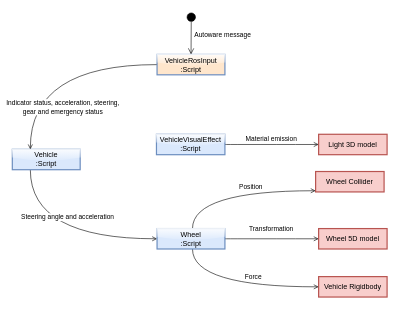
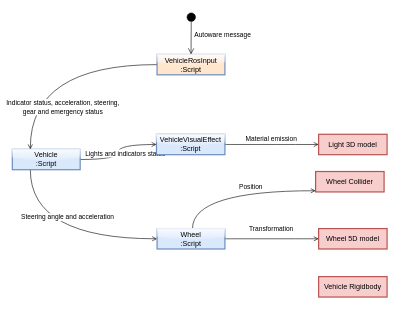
  <mxCell id="0" />
  <mxCell id="1" parent="0" />
  <mxCell id="2" style="edgeStyle=orthogonalEdgeStyle;rounded=0;orthogonalLoop=1;jettySize=auto;html=1;curved=1;endArrow=open;endFill=0;" parent="1" source="6" target="19" edge="1"><mxGeometry relative="1" as="geometry"><Array as="points"><mxPoint x="50" y="397" /></Array></mxGeometry></mxCell>
  <mxCell id="3" value="Steering angle and acceleration" style="edgeLabel;html=1;align=center;verticalAlign=middle;resizable=0;points=[];" parent="2" vertex="1" connectable="0"><mxGeometry x="0.348" y="-34" relative="1" as="geometry"><mxPoint x="-44" y="-71" as="offset" /></mxGeometry></mxCell>
+ <mxCell id="4" style="edgeStyle=orthogonalEdgeStyle;rounded=0;orthogonalLoop=1;jettySize=auto;html=1;curved=1;endArrow=open;endFill=0;" parent="1" source="6" target="12" edge="1"><mxGeometry relative="1" as="geometry" /></mxCell>
+ <mxCell id="5" value="Lights and indicators status" style="edgeLabel;html=1;align=center;verticalAlign=middle;resizable=0;points=[];" parent="4" vertex="1" connectable="0"><mxGeometry x="-0.161" relative="1" as="geometry"><mxPoint x="11" y="-10" as="offset" /></mxGeometry></mxCell>
  <mxCell id="6" value="Vehicle&#10;:Script" style="whiteSpace=wrap;strokeWidth=2;fillColor=#dae8fc;strokeColor=#6c8ebf;glass=1;" parent="1" vertex="1"><mxGeometry x="20" y="248" width="113" height="34" as="geometry" /></mxCell>
  <mxCell id="7" style="edgeStyle=orthogonalEdgeStyle;rounded=0;orthogonalLoop=1;jettySize=auto;html=1;curved=1;endArrow=open;endFill=0;" parent="1" source="9" target="6" edge="1"><mxGeometry relative="1" as="geometry"><Array as="points"><mxPoint x="50" y="107" /></Array></mxGeometry></mxCell>
  <mxCell id="8" value="&lt;div&gt;Indicator status, acceleration, steering,&lt;/div&gt;&lt;div&gt;gear and emergency status&lt;/div&gt;" style="edgeLabel;html=1;align=center;verticalAlign=middle;resizable=0;points=[];" parent="7" vertex="1" connectable="0"><mxGeometry x="0.367" y="-18" relative="1" as="geometry"><mxPoint x="71" y="40" as="offset" /></mxGeometry></mxCell>
  <mxCell id="9" value="VehicleRosInput&#10;:Script" style="whiteSpace=wrap;strokeWidth=2;fillColor=#ffe6cc;strokeColor=#6c8ebf;glass=1;" parent="1" vertex="1"><mxGeometry x="261" y="90" width="113" height="34" as="geometry" /></mxCell>
  <mxCell id="10" style="edgeStyle=orthogonalEdgeStyle;rounded=0;orthogonalLoop=1;jettySize=auto;html=1;curved=1;endArrow=open;endFill=0;" parent="1" source="12" target="21" edge="1"><mxGeometry relative="1" as="geometry" /></mxCell>
  <mxCell id="11" value="Material emission" style="edgeLabel;html=1;align=center;verticalAlign=middle;resizable=0;points=[];" parent="10" vertex="1" connectable="0"><mxGeometry x="-0.201" y="-2" relative="1" as="geometry"><mxPoint x="14" y="-12" as="offset" /></mxGeometry></mxCell>
  <mxCell id="12" value="VehicleVisualEffect&#10;:Script" style="whiteSpace=wrap;strokeWidth=2;fillColor=#dae8fc;strokeColor=#6c8ebf;glass=1;" parent="1" vertex="1"><mxGeometry x="260" y="223" width="114" height="34" as="geometry" /></mxCell>
  <mxCell id="13" style="rounded=0;orthogonalLoop=1;jettySize=auto;html=1;endArrow=open;endFill=0;edgeStyle=orthogonalEdgeStyle;curved=1;" parent="1" source="19" target="22" edge="1"><mxGeometry relative="1" as="geometry" /></mxCell>
  <mxCell id="14" value="Transformation" style="edgeLabel;html=1;align=center;verticalAlign=middle;resizable=0;points=[];" parent="13" vertex="1" connectable="0"><mxGeometry x="-0.118" y="-6" relative="1" as="geometry"><mxPoint x="7" y="-23" as="offset" /></mxGeometry></mxCell>
  <mxCell id="15" style="edgeStyle=orthogonalEdgeStyle;rounded=0;orthogonalLoop=1;jettySize=auto;html=1;curved=1;endArrow=open;endFill=0;" parent="1" source="19" target="23" edge="1"><mxGeometry relative="1" as="geometry"><Array as="points"><mxPoint x="320" y="317" /></Array></mxGeometry></mxCell>
  <mxCell id="16" value="Position" style="edgeLabel;html=1;align=center;verticalAlign=middle;resizable=0;points=[];" parent="15" vertex="1" connectable="0"><mxGeometry x="0.713" y="4" relative="1" as="geometry"><mxPoint x="-71" y="-3" as="offset" /></mxGeometry></mxCell>
- <mxCell id="17" style="edgeStyle=orthogonalEdgeStyle;rounded=0;orthogonalLoop=1;jettySize=auto;html=1;curved=1;endArrow=open;endFill=0;" parent="1" source="19" target="24" edge="1"><mxGeometry relative="1" as="geometry"><Array as="points"><mxPoint x="320" y="477" /></Array></mxGeometry></mxCell>
- <mxCell id="18" value="Force" style="edgeLabel;html=1;align=center;verticalAlign=middle;resizable=0;points=[];" parent="17" vertex="1" connectable="0"><mxGeometry x="0.107" y="12" relative="1" as="geometry"><mxPoint x="12" y="-5" as="offset" /></mxGeometry></mxCell>
  <mxCell id="19" value="Wheel&#10;:Script" style="whiteSpace=wrap;strokeWidth=2;fillColor=#dae8fc;strokeColor=#6c8ebf;glass=1;" parent="1" vertex="1"><mxGeometry x="261" y="380" width="113" height="34" as="geometry" /></mxCell>
  <mxCell id="20" value="Autoware message" style="html=1;verticalAlign=bottom;startArrow=circle;startFill=1;endArrow=open;startSize=6;endSize=8;elbow=vertical;rounded=0;" parent="1" target="9" edge="1"><mxGeometry x="0.341" y="52" width="80" relative="1" as="geometry"><mxPoint x="318" y="20" as="sourcePoint" /><mxPoint x="307.044" y="524" as="targetPoint" /><mxPoint as="offset" /></mxGeometry></mxCell>
  <mxCell id="21" value="Light 3D model" style="whiteSpace=wrap;strokeWidth=2;fillColor=#f8cecc;strokeColor=#b85450;" parent="1" vertex="1"><mxGeometry x="530" y="223" width="114" height="34" as="geometry" /></mxCell>
  <mxCell id="22" value="Wheel 5D model" style="whiteSpace=wrap;strokeWidth=2;fillColor=#f8cecc;strokeColor=#b85450;" parent="1" vertex="1"><mxGeometry x="530" y="380" width="114" height="34" as="geometry" /></mxCell>
  <mxCell id="23" value="Wheel Collider" style="whiteSpace=wrap;strokeWidth=2;fillColor=#f8cecc;strokeColor=#b85450;" parent="1" vertex="1"><mxGeometry x="525" y="285" width="114" height="34" as="geometry" /></mxCell>
  <mxCell id="24" value="Vehicle Rigidbody" style="whiteSpace=wrap;strokeWidth=2;fillColor=#f8cecc;strokeColor=#b85450;" parent="1" vertex="1"><mxGeometry x="530" y="460" width="114" height="34" as="geometry" /></mxCell>
